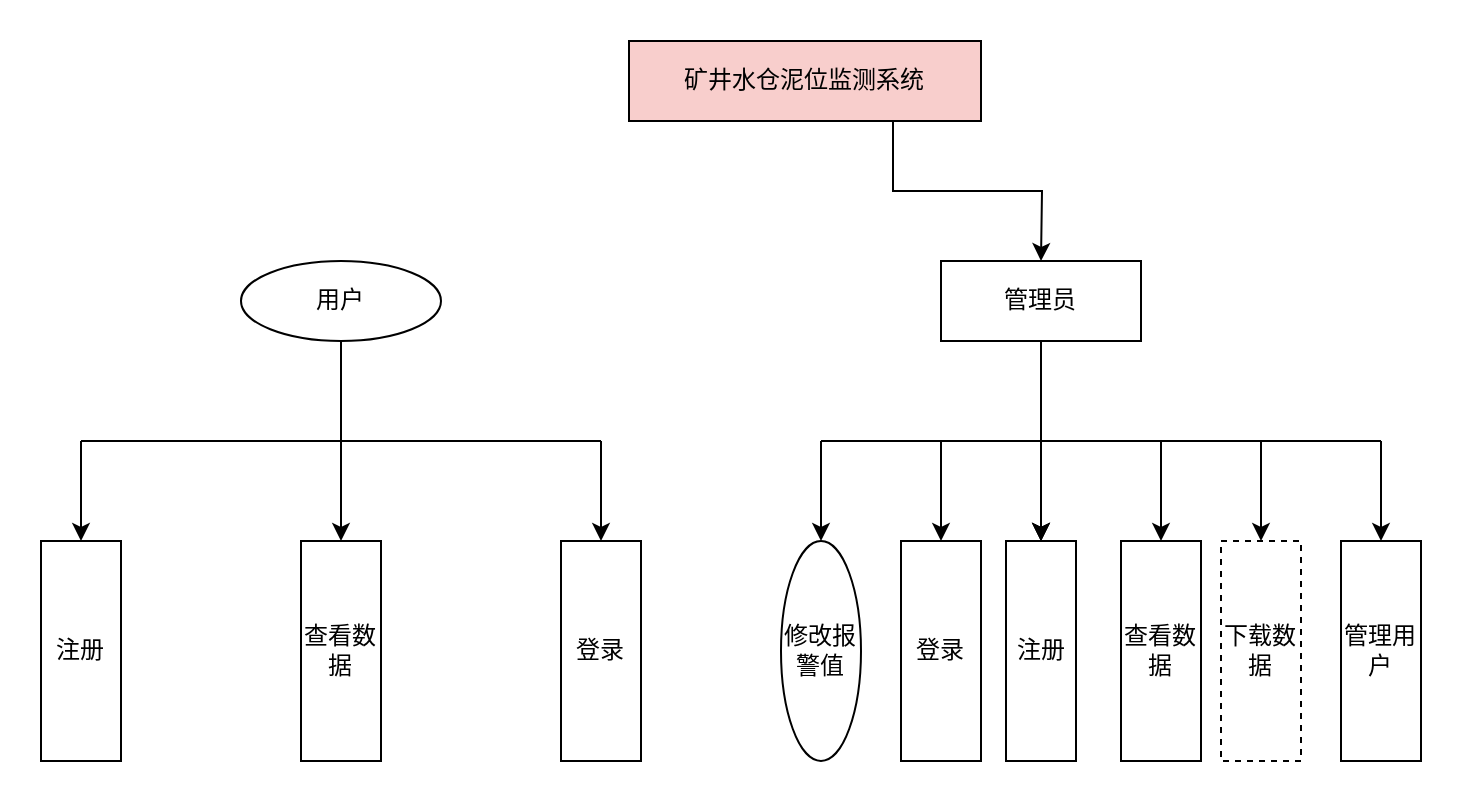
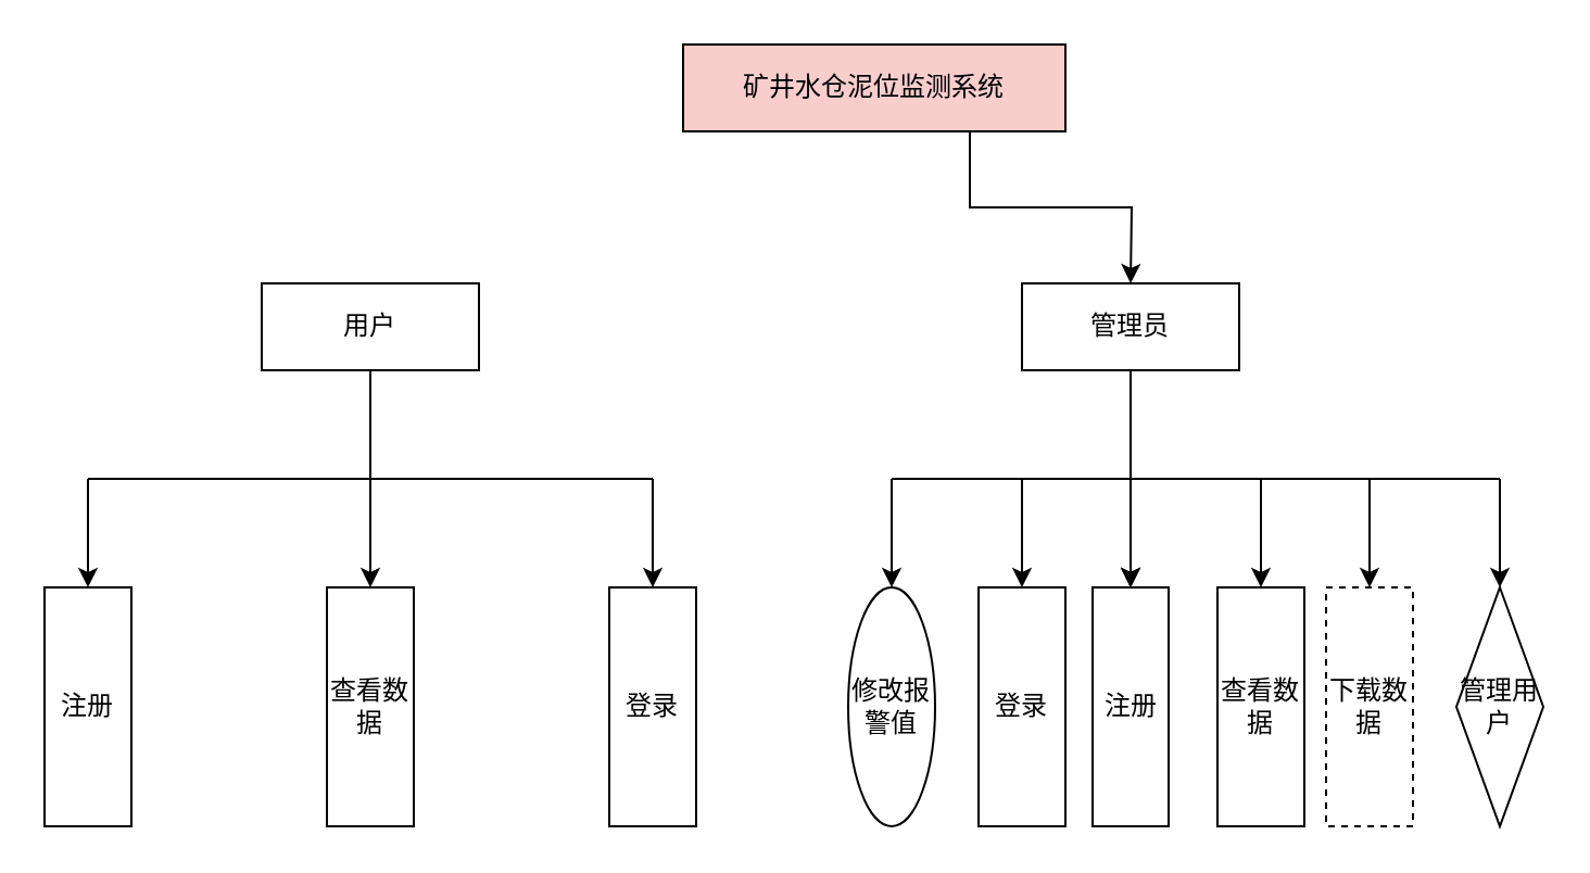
  <mxCell id="0" />
  <mxCell id="1" parent="0" />
  <mxCell id="2" style="edgeStyle=orthogonalEdgeStyle;rounded=0;orthogonalLoop=1;jettySize=auto;html=1;exitX=0.75;exitY=1;exitDx=0;exitDy=0;" edge="1" parent="1" source="3"><mxGeometry relative="1" as="geometry"><mxPoint x="520" y="130" as="targetPoint" /></mxGeometry></mxCell>
  <mxCell id="3" value="矿井水仓泥位监测系统" style="rounded=0;whiteSpace=wrap;html=1;fillColor=#f8cecc;" vertex="1" parent="1"><mxGeometry x="314" y="20" width="176" height="40" as="geometry" /></mxCell>
  <mxCell id="4" value="" style="edgeStyle=orthogonalEdgeStyle;rounded=0;orthogonalLoop=1;jettySize=auto;html=1;" edge="1" parent="1" source="5" target="13"><mxGeometry relative="1" as="geometry" /></mxCell>
- <mxCell id="5" value="用户" style="ellipse;whiteSpace=wrap;html=1;" vertex="1" parent="1"><mxGeometry x="120" y="130" width="100" height="40" as="geometry" /></mxCell>
+ <mxCell id="5" value="用户" style="rounded=0;whiteSpace=wrap;html=1;" vertex="1" parent="1"><mxGeometry x="120" y="130" width="100" height="40" as="geometry" /></mxCell>
  <mxCell id="6" value="" style="edgeStyle=orthogonalEdgeStyle;rounded=0;orthogonalLoop=1;jettySize=auto;html=1;" edge="1" parent="1" source="11" target="12"><mxGeometry relative="1" as="geometry" /></mxCell>
  <mxCell id="7" value="" style="edgeStyle=orthogonalEdgeStyle;rounded=0;orthogonalLoop=1;jettySize=auto;html=1;" edge="1" parent="1" source="11" target="14"><mxGeometry relative="1" as="geometry" /></mxCell>
  <mxCell id="8" value="" style="edgeStyle=orthogonalEdgeStyle;rounded=0;orthogonalLoop=1;jettySize=auto;html=1;" edge="1" parent="1" source="11" target="14"><mxGeometry relative="1" as="geometry"><Array as="points"><mxPoint x="520" y="220" /><mxPoint x="520" y="220" /></Array></mxGeometry></mxCell>
  <mxCell id="9" value="" style="edgeStyle=orthogonalEdgeStyle;rounded=0;orthogonalLoop=1;jettySize=auto;html=1;" edge="1" parent="1" source="11" target="15"><mxGeometry relative="1" as="geometry" /></mxCell>
  <mxCell id="10" value="" style="edgeStyle=orthogonalEdgeStyle;rounded=0;orthogonalLoop=1;jettySize=auto;html=1;" edge="1" parent="1" source="11" target="14"><mxGeometry relative="1" as="geometry" /></mxCell>
  <mxCell id="11" value="管理员" style="rounded=0;whiteSpace=wrap;html=1;" vertex="1" parent="1"><mxGeometry x="470" y="130" width="100" height="40" as="geometry" /></mxCell>
  <mxCell id="12" value="登录" style="whiteSpace=wrap;html=1;rounded=0;" vertex="1" parent="1"><mxGeometry x="450" y="270" width="40" height="110" as="geometry" /></mxCell>
  <mxCell id="13" value="查看数据" style="whiteSpace=wrap;html=1;rounded=0;" vertex="1" parent="1"><mxGeometry x="150" y="270" width="40" height="110" as="geometry" /></mxCell>
  <mxCell id="14" value="注册" style="whiteSpace=wrap;html=1;rounded=0;" vertex="1" parent="1"><mxGeometry x="502.5" y="270" width="35" height="110" as="geometry" /></mxCell>
  <mxCell id="15" value="查看数据" style="whiteSpace=wrap;html=1;rounded=0;" vertex="1" parent="1"><mxGeometry x="560" y="270" width="40" height="110" as="geometry" /></mxCell>
  <mxCell id="16" value="下载数据" style="rounded=0;whiteSpace=wrap;html=1;dashed=1;" vertex="1" parent="1"><mxGeometry x="610" y="270" width="40" height="110" as="geometry" /></mxCell>
  <mxCell id="17" value="" style="endArrow=classic;html=1;entryX=0.5;entryY=0;entryDx=0;entryDy=0;" edge="1" parent="1" target="16"><mxGeometry width="50" height="50" relative="1" as="geometry"><mxPoint x="630" y="220" as="sourcePoint" /><mxPoint x="640" y="220" as="targetPoint" /></mxGeometry></mxCell>
  <mxCell id="18" value="" style="endArrow=none;html=1;" edge="1" parent="1"><mxGeometry width="50" height="50" relative="1" as="geometry"><mxPoint x="575" y="220" as="sourcePoint" /><mxPoint x="630" y="220" as="targetPoint" /></mxGeometry></mxCell>
  <mxCell id="19" value="修改报警值" style="ellipse;whiteSpace=wrap;html=1;" vertex="1" parent="1"><mxGeometry x="390" y="270" width="40" height="110" as="geometry" /></mxCell>
  <mxCell id="20" value="" style="endArrow=classic;html=1;entryX=0.5;entryY=0;entryDx=0;entryDy=0;" edge="1" parent="1" target="19"><mxGeometry width="50" height="50" relative="1" as="geometry"><mxPoint x="410" y="220" as="sourcePoint" /><mxPoint x="416" y="199" as="targetPoint" /></mxGeometry></mxCell>
  <mxCell id="21" value="" style="endArrow=none;html=1;" edge="1" parent="1"><mxGeometry width="50" height="50" relative="1" as="geometry"><mxPoint x="470" y="220" as="sourcePoint" /><mxPoint x="410" y="220" as="targetPoint" /></mxGeometry></mxCell>
  <mxCell id="22" value="登录" style="rounded=0;whiteSpace=wrap;html=1;fillColor=#ffffff;" vertex="1" parent="1"><mxGeometry x="280" y="270" width="40" height="110" as="geometry" /></mxCell>
  <mxCell id="23" value="注册" style="rounded=0;whiteSpace=wrap;html=1;fillColor=#ffffff;" vertex="1" parent="1"><mxGeometry x="20" y="270" width="40" height="110" as="geometry" /></mxCell>
  <mxCell id="24" value="" style="endArrow=classic;html=1;entryX=0.5;entryY=0;entryDx=0;entryDy=0;" edge="1" parent="1" target="23"><mxGeometry width="50" height="50" relative="1" as="geometry"><mxPoint x="40" y="220" as="sourcePoint" /><mxPoint x="380" y="230" as="targetPoint" /></mxGeometry></mxCell>
  <mxCell id="25" value="" style="endArrow=none;html=1;" edge="1" parent="1"><mxGeometry width="50" height="50" relative="1" as="geometry"><mxPoint x="170" y="220" as="sourcePoint" /><mxPoint x="40" y="220" as="targetPoint" /></mxGeometry></mxCell>
  <mxCell id="26" value="" style="endArrow=classic;html=1;entryX=0.5;entryY=0;entryDx=0;entryDy=0;" edge="1" parent="1" target="22"><mxGeometry width="50" height="50" relative="1" as="geometry"><mxPoint x="300" y="220" as="sourcePoint" /><mxPoint x="380" y="230" as="targetPoint" /></mxGeometry></mxCell>
  <mxCell id="27" value="" style="endArrow=none;html=1;" edge="1" parent="1"><mxGeometry width="50" height="50" relative="1" as="geometry"><mxPoint x="300" y="220" as="sourcePoint" /><mxPoint x="170" y="220" as="targetPoint" /></mxGeometry></mxCell>
- <mxCell id="28" value="管理用户" style="rounded=0;whiteSpace=wrap;html=1;fillColor=#ffffff;" vertex="1" parent="1"><mxGeometry x="670" y="270" width="40" height="110" as="geometry" /></mxCell>
+ <mxCell id="28" value="管理用户" style="rhombus;whiteSpace=wrap;html=1;fillColor=#ffffff;" vertex="1" parent="1"><mxGeometry x="670" y="270" width="40" height="110" as="geometry" /></mxCell>
  <mxCell id="29" value="" style="endArrow=classic;html=1;entryX=0.5;entryY=0;entryDx=0;entryDy=0;" edge="1" parent="1" target="28"><mxGeometry width="50" height="50" relative="1" as="geometry"><mxPoint x="690" y="220" as="sourcePoint" /><mxPoint x="765" y="-20" as="targetPoint" /><Array as="points" /></mxGeometry></mxCell>
  <mxCell id="30" value="" style="endArrow=none;html=1;" edge="1" parent="1"><mxGeometry width="50" height="50" relative="1" as="geometry"><mxPoint x="630" y="220" as="sourcePoint" /><mxPoint x="690" y="220" as="targetPoint" /></mxGeometry></mxCell>
